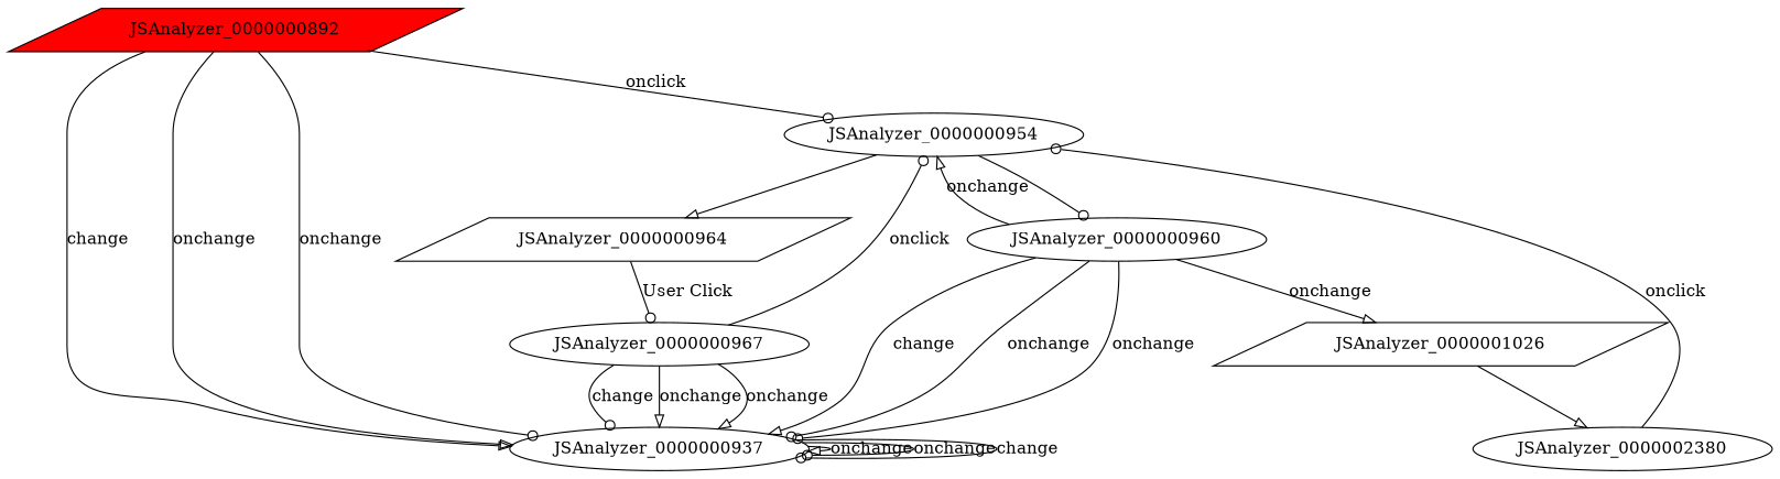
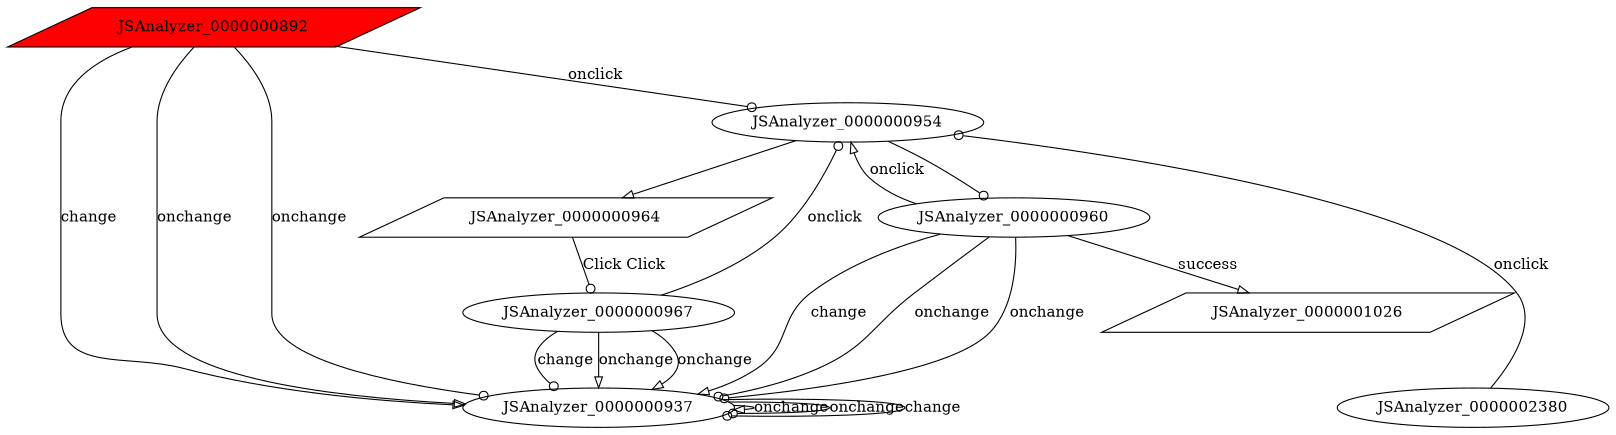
  digraph {
    node [shape=ellipse]
    edge [arrowhead=odot]
    JSAnalyzer_0000000892 [fillcolor=red shape=parallelogram style=filled]
    JSAnalyzer_0000000937
    JSAnalyzer_0000000954
    JSAnalyzer_0000000960
    JSAnalyzer_0000000964 [shape=parallelogram]
    JSAnalyzer_0000001026 [shape=parallelogram]
    JSAnalyzer_0000000967
    JSAnalyzer_0000002380
    JSAnalyzer_0000000892 -> JSAnalyzer_0000000937 [arrowhead=onormal label=onchange]
    JSAnalyzer_0000000892 -> JSAnalyzer_0000000937 [label=onchange]
    JSAnalyzer_0000000892 -> JSAnalyzer_0000000937 [arrowhead=onormal label=change]
    JSAnalyzer_0000000892 -> JSAnalyzer_0000000954 [label=onclick]
    JSAnalyzer_0000000937 -> JSAnalyzer_0000000937 [arrowhead=onormal label=onchange]
    JSAnalyzer_0000000937 -> JSAnalyzer_0000000937 [label=onchange]
    JSAnalyzer_0000000937 -> JSAnalyzer_0000000937 [label=change]
    JSAnalyzer_0000000954 -> JSAnalyzer_0000000960
    JSAnalyzer_0000000954 -> JSAnalyzer_0000000964 [arrowhead=onormal]
    JSAnalyzer_0000000960 -> JSAnalyzer_0000000937 [label=onchange]
    JSAnalyzer_0000000960 -> JSAnalyzer_0000000937 [label=onchange]
    JSAnalyzer_0000000960 -> JSAnalyzer_0000000937 [arrowhead=onormal label=change]
-   JSAnalyzer_0000000960 -> JSAnalyzer_0000000954 [arrowhead=onormal label=onchange]
-   JSAnalyzer_0000000960 -> JSAnalyzer_0000001026 [arrowhead=onormal label=onchange]
-   JSAnalyzer_0000000964 -> JSAnalyzer_0000000967 [label="User Click"]
-   JSAnalyzer_0000001026 -> JSAnalyzer_0000002380 [arrowhead=onormal]
+   JSAnalyzer_0000000960 -> JSAnalyzer_0000000954 [arrowhead=onormal label=onclick]
+   JSAnalyzer_0000000960 -> JSAnalyzer_0000001026 [arrowhead=onormal label=success]
+   JSAnalyzer_0000000964 -> JSAnalyzer_0000000967 [label="Click Click"]
    JSAnalyzer_0000000967 -> JSAnalyzer_0000000937 [arrowhead=onormal label=onchange]
    JSAnalyzer_0000000967 -> JSAnalyzer_0000000937 [arrowhead=onormal label=onchange]
    JSAnalyzer_0000000967 -> JSAnalyzer_0000000937 [label=change]
    JSAnalyzer_0000000967 -> JSAnalyzer_0000000954 [label=onclick]
    JSAnalyzer_0000002380 -> JSAnalyzer_0000000954 [label=onclick]
  }
